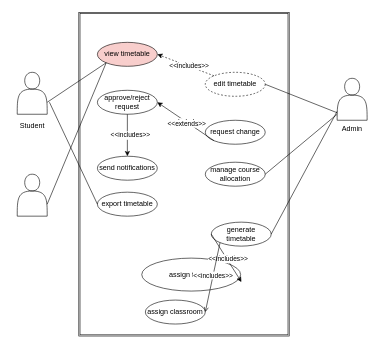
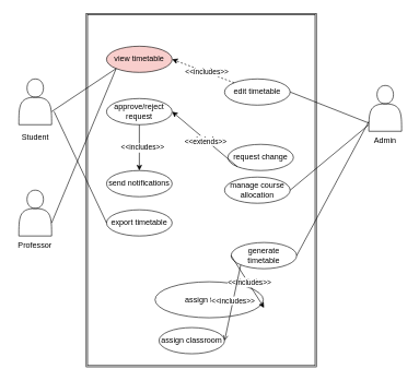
  <mxCell id="0" />
  <mxCell id="1" parent="0" />
  <mxCell id="2" value="" style="shape=ext;double=1;rounded=0;whiteSpace=wrap;html=1;" parent="1" vertex="1"><mxGeometry x="131" y="20" width="351" height="540" as="geometry" /></mxCell>
  <mxCell id="3" value="" style="shape=actor;whiteSpace=wrap;html=1;" parent="1" vertex="1"><mxGeometry x="28.25" y="120" width="50" height="70" as="geometry" /></mxCell>
  <mxCell id="4" value="" style="shape=actor;whiteSpace=wrap;html=1;" parent="1" vertex="1"><mxGeometry x="28.25" y="290" width="50" height="70" as="geometry" /></mxCell>
+ <mxCell id="5" value="Professor" style="text;html=1;align=center;verticalAlign=middle;whiteSpace=wrap;rounded=0;" parent="1" vertex="1"><mxGeometry x="23.25" y="360" width="60" height="30" as="geometry" /></mxCell>
  <mxCell id="6" value="Student" style="text;html=1;align=center;verticalAlign=middle;whiteSpace=wrap;rounded=0;" parent="1" vertex="1"><mxGeometry x="20.75" y="190" width="65" height="40" as="geometry" /></mxCell>
  <mxCell id="7" value="" style="shape=actor;whiteSpace=wrap;html=1;" parent="1" vertex="1"><mxGeometry x="562" y="130" width="50" height="70" as="geometry" /></mxCell>
  <mxCell id="8" value="Admin" style="text;html=1;align=center;verticalAlign=middle;whiteSpace=wrap;rounded=0;" parent="1" vertex="1"><mxGeometry x="557" y="200" width="60" height="30" as="geometry" /></mxCell>
  <mxCell id="9" value="view timetable" style="ellipse;whiteSpace=wrap;html=1;align=center;newEdgeStyle={&quot;edgeStyle&quot;:&quot;entityRelationEdgeStyle&quot;,&quot;startArrow&quot;:&quot;none&quot;,&quot;endArrow&quot;:&quot;none&quot;,&quot;segment&quot;:10,&quot;curved&quot;:1,&quot;sourcePerimeterSpacing&quot;:0,&quot;targetPerimeterSpacing&quot;:0};treeFolding=1;treeMoving=1;fillColor=#f8cecc;" parent="1" vertex="1"><mxGeometry x="162" y="70" width="100" height="40" as="geometry" /></mxCell>
  <mxCell id="10" value="assign classroom" style="ellipse;whiteSpace=wrap;html=1;align=center;newEdgeStyle={&quot;edgeStyle&quot;:&quot;entityRelationEdgeStyle&quot;,&quot;startArrow&quot;:&quot;none&quot;,&quot;endArrow&quot;:&quot;none&quot;,&quot;segment&quot;:10,&quot;curved&quot;:1,&quot;sourcePerimeterSpacing&quot;:0,&quot;targetPerimeterSpacing&quot;:0};treeFolding=1;treeMoving=1;" parent="1" vertex="1"><mxGeometry x="242" y="500" width="100" height="40" as="geometry" /></mxCell>
  <mxCell id="11" value="assign faculty" style="ellipse;whiteSpace=wrap;html=1;align=center;newEdgeStyle={&quot;edgeStyle&quot;:&quot;entityRelationEdgeStyle&quot;,&quot;startArrow&quot;:&quot;none&quot;,&quot;endArrow&quot;:&quot;none&quot;,&quot;segment&quot;:10,&quot;curved&quot;:1,&quot;sourcePerimeterSpacing&quot;:0,&quot;targetPerimeterSpacing&quot;:0};treeFolding=1;treeMoving=1;" parent="1" vertex="1"><mxGeometry x="236" y="430" width="165" height="55" as="geometry" /></mxCell>
  <mxCell id="12" value="send notifications" style="ellipse;whiteSpace=wrap;html=1;align=center;newEdgeStyle={&quot;edgeStyle&quot;:&quot;entityRelationEdgeStyle&quot;,&quot;startArrow&quot;:&quot;none&quot;,&quot;endArrow&quot;:&quot;none&quot;,&quot;segment&quot;:10,&quot;curved&quot;:1,&quot;sourcePerimeterSpacing&quot;:0,&quot;targetPerimeterSpacing&quot;:0};treeFolding=1;treeMoving=1;" parent="1" vertex="1"><mxGeometry x="162" y="260" width="100" height="40" as="geometry" /></mxCell>
- <mxCell id="13" value="edit timetable" style="ellipse;whiteSpace=wrap;html=1;align=center;newEdgeStyle={&quot;edgeStyle&quot;:&quot;entityRelationEdgeStyle&quot;,&quot;startArrow&quot;:&quot;none&quot;,&quot;endArrow&quot;:&quot;none&quot;,&quot;segment&quot;:10,&quot;curved&quot;:1,&quot;sourcePerimeterSpacing&quot;:0,&quot;targetPerimeterSpacing&quot;:0};treeFolding=1;treeMoving=1;dashed=1;" parent="1" vertex="1"><mxGeometry x="342" y="120" width="100" height="40" as="geometry" /></mxCell>
- <mxCell id="14" value="request change" style="ellipse;whiteSpace=wrap;html=1;align=center;newEdgeStyle={&quot;edgeStyle&quot;:&quot;entityRelationEdgeStyle&quot;,&quot;startArrow&quot;:&quot;none&quot;,&quot;endArrow&quot;:&quot;none&quot;,&quot;segment&quot;:10,&quot;curved&quot;:1,&quot;sourcePerimeterSpacing&quot;:0,&quot;targetPerimeterSpacing&quot;:0};treeFolding=1;treeMoving=1;" parent="1" vertex="1"><mxGeometry x="342" y="200" width="100" height="40" as="geometry" /></mxCell>
+ <mxCell id="13" value="edit timetable" style="ellipse;whiteSpace=wrap;html=1;align=center;newEdgeStyle={&quot;edgeStyle&quot;:&quot;entityRelationEdgeStyle&quot;,&quot;startArrow&quot;:&quot;none&quot;,&quot;endArrow&quot;:&quot;none&quot;,&quot;segment&quot;:10,&quot;curved&quot;:1,&quot;sourcePerimeterSpacing&quot;:0,&quot;targetPerimeterSpacing&quot;:0};treeFolding=1;treeMoving=1;" parent="1" vertex="1"><mxGeometry x="342" y="120" width="100" height="40" as="geometry" /></mxCell>
+ <mxCell id="14" value="request change" style="ellipse;whiteSpace=wrap;html=1;align=center;newEdgeStyle={&quot;edgeStyle&quot;:&quot;entityRelationEdgeStyle&quot;,&quot;startArrow&quot;:&quot;none&quot;,&quot;endArrow&quot;:&quot;none&quot;,&quot;segment&quot;:10,&quot;curved&quot;:1,&quot;sourcePerimeterSpacing&quot;:0,&quot;targetPerimeterSpacing&quot;:0};treeFolding=1;treeMoving=1;" parent="1" vertex="1"><mxGeometry x="347" y="220" width="100" height="40" as="geometry" /></mxCell>
  <mxCell id="15" value="generate timetable" style="ellipse;whiteSpace=wrap;html=1;align=center;newEdgeStyle={&quot;edgeStyle&quot;:&quot;entityRelationEdgeStyle&quot;,&quot;startArrow&quot;:&quot;none&quot;,&quot;endArrow&quot;:&quot;none&quot;,&quot;segment&quot;:10,&quot;curved&quot;:1,&quot;sourcePerimeterSpacing&quot;:0,&quot;targetPerimeterSpacing&quot;:0};treeFolding=1;treeMoving=1;" parent="1" vertex="1"><mxGeometry x="352" y="370" width="100" height="40" as="geometry" /></mxCell>
  <mxCell id="16" value="approve/reject request" style="ellipse;whiteSpace=wrap;html=1;align=center;newEdgeStyle={&quot;edgeStyle&quot;:&quot;entityRelationEdgeStyle&quot;,&quot;startArrow&quot;:&quot;none&quot;,&quot;endArrow&quot;:&quot;none&quot;,&quot;segment&quot;:10,&quot;curved&quot;:1,&quot;sourcePerimeterSpacing&quot;:0,&quot;targetPerimeterSpacing&quot;:0};treeFolding=1;treeMoving=1;" parent="1" vertex="1"><mxGeometry x="162" y="150" width="100" height="40" as="geometry" /></mxCell>
  <mxCell id="17" value="" style="endArrow=classic;html=1;rounded=0;entryX=1;entryY=0.5;entryDx=0;entryDy=0;exitX=0;exitY=0;exitDx=0;exitDy=0;dashed=1;" parent="1" source="13" target="9" edge="1"><mxGeometry relative="1" as="geometry"><mxPoint x="362" y="120" as="sourcePoint" /><mxPoint x="462" y="120" as="targetPoint" /><Array as="points" /></mxGeometry></mxCell>
  <mxCell id="18" value="Label" style="edgeLabel;resizable=0;html=1;;align=center;verticalAlign=middle;" parent="17" connectable="0" vertex="1"><mxGeometry relative="1" as="geometry" /></mxCell>
  <mxCell id="19" value="&amp;lt;&amp;lt;includes&amp;gt;&amp;gt;" style="edgeLabel;html=1;align=center;verticalAlign=middle;resizable=0;points=[];" parent="17" vertex="1" connectable="0"><mxGeometry x="-0.112" relative="1" as="geometry"><mxPoint as="offset" /></mxGeometry></mxCell>
  <mxCell id="20" value="" style="endArrow=classic;html=1;rounded=0;exitX=0;exitY=1;exitDx=0;exitDy=0;entryX=1;entryY=0.5;entryDx=0;entryDy=0;" parent="1" source="14" target="16" edge="1"><mxGeometry relative="1" as="geometry"><mxPoint x="232" y="290" as="sourcePoint" /><mxPoint x="332" y="290" as="targetPoint" /></mxGeometry></mxCell>
  <mxCell id="21" value="Label" style="edgeLabel;resizable=0;html=1;;align=center;verticalAlign=middle;" parent="20" connectable="0" vertex="1"><mxGeometry relative="1" as="geometry" /></mxCell>
  <mxCell id="22" value="&amp;lt;&amp;lt;extends&amp;gt;&amp;gt;" style="edgeLabel;html=1;align=center;verticalAlign=middle;resizable=0;points=[];" parent="20" vertex="1" connectable="0"><mxGeometry x="-0.053" y="3" relative="1" as="geometry"><mxPoint y="-1" as="offset" /></mxGeometry></mxCell>
  <mxCell id="23" value="" style="endArrow=classic;html=1;rounded=0;exitX=0;exitY=0.5;exitDx=0;exitDy=0;entryX=1.008;entryY=0.725;entryDx=0;entryDy=0;entryPerimeter=0;" parent="1" source="15" target="11" edge="1"><mxGeometry relative="1" as="geometry"><mxPoint x="232" y="290" as="sourcePoint" /><mxPoint x="332" y="290" as="targetPoint" /></mxGeometry></mxCell>
  <mxCell id="24" value="Label" style="edgeLabel;resizable=0;html=1;;align=center;verticalAlign=middle;" parent="23" connectable="0" vertex="1"><mxGeometry relative="1" as="geometry" /></mxCell>
  <mxCell id="25" value="&amp;lt;&amp;lt;includes&amp;gt;&amp;gt;" style="edgeLabel;html=1;align=center;verticalAlign=middle;resizable=0;points=[];" parent="23" vertex="1" connectable="0"><mxGeometry x="0.052" y="1" relative="1" as="geometry"><mxPoint as="offset" /></mxGeometry></mxCell>
  <mxCell id="26" value="" style="endArrow=open;html=1;rounded=0;entryX=1;entryY=0.5;entryDx=0;entryDy=0;exitX=0;exitY=1;exitDx=0;exitDy=0;" parent="1" source="15" target="10" edge="1"><mxGeometry relative="1" as="geometry"><mxPoint x="366.62" y="320.46" as="sourcePoint" /><mxPoint x="246.375" y="345.002" as="targetPoint" /></mxGeometry></mxCell>
  <mxCell id="27" value="&amp;lt;&amp;lt;includes&amp;gt;&amp;gt;" style="edgeLabel;resizable=0;html=1;;align=center;verticalAlign=middle;" parent="26" connectable="0" vertex="1"><mxGeometry relative="1" as="geometry"><mxPoint y="-3" as="offset" /></mxGeometry></mxCell>
  <mxCell id="28" value="" style="endArrow=classic;html=1;rounded=0;exitX=0.5;exitY=1;exitDx=0;exitDy=0;entryX=0.5;entryY=0;entryDx=0;entryDy=0;" parent="1" source="16" target="12" edge="1"><mxGeometry relative="1" as="geometry"><mxPoint x="232" y="290" as="sourcePoint" /><mxPoint x="332" y="290" as="targetPoint" /></mxGeometry></mxCell>
  <mxCell id="29" value="Label" style="edgeLabel;resizable=0;html=1;;align=center;verticalAlign=middle;" parent="28" connectable="0" vertex="1"><mxGeometry relative="1" as="geometry" /></mxCell>
  <mxCell id="30" value="&amp;lt;&amp;lt;includes&amp;gt;&amp;gt;" style="edgeLabel;html=1;align=center;verticalAlign=middle;resizable=0;points=[];" parent="28" vertex="1" connectable="0"><mxGeometry x="-0.029" y="4" relative="1" as="geometry"><mxPoint as="offset" /></mxGeometry></mxCell>
  <mxCell id="31" value="" style="endArrow=none;html=1;rounded=0;entryX=0;entryY=1;entryDx=0;entryDy=0;" parent="1" target="9" edge="1"><mxGeometry width="50" height="50" relative="1" as="geometry"><mxPoint x="78.25" y="170" as="sourcePoint" /><mxPoint x="128.25" y="120" as="targetPoint" /></mxGeometry></mxCell>
  <mxCell id="32" value="" style="endArrow=none;html=1;rounded=0;entryX=0;entryY=1;entryDx=0;entryDy=0;" parent="1" target="9" edge="1"><mxGeometry width="50" height="50" relative="1" as="geometry"><mxPoint x="78.25" y="340" as="sourcePoint" /><mxPoint x="128.25" y="290" as="targetPoint" /></mxGeometry></mxCell>
  <mxCell id="33" value="" style="endArrow=none;html=1;rounded=0;exitX=1;exitY=0.5;exitDx=0;exitDy=0;" parent="1" source="15" edge="1"><mxGeometry width="50" height="50" relative="1" as="geometry"><mxPoint x="512" y="235" as="sourcePoint" /><mxPoint x="562" y="185" as="targetPoint" /></mxGeometry></mxCell>
  <mxCell id="34" value="" style="endArrow=none;html=1;rounded=0;exitX=1;exitY=0.5;exitDx=0;exitDy=0;" parent="1" source="13" edge="1"><mxGeometry width="50" height="50" relative="1" as="geometry"><mxPoint x="452" y="392.5" as="sourcePoint" /><mxPoint x="562" y="187.5" as="targetPoint" /></mxGeometry></mxCell>
  <mxCell id="35" value="export timetable" style="ellipse;whiteSpace=wrap;html=1;align=center;newEdgeStyle={&quot;edgeStyle&quot;:&quot;entityRelationEdgeStyle&quot;,&quot;startArrow&quot;:&quot;none&quot;,&quot;endArrow&quot;:&quot;none&quot;,&quot;segment&quot;:10,&quot;curved&quot;:1,&quot;sourcePerimeterSpacing&quot;:0,&quot;targetPerimeterSpacing&quot;:0};treeFolding=1;treeMoving=1;" vertex="1" parent="1"><mxGeometry x="162" y="320" width="100" height="40" as="geometry" /></mxCell>
  <mxCell id="36" value="manage course allocation" style="ellipse;whiteSpace=wrap;html=1;align=center;newEdgeStyle={&quot;edgeStyle&quot;:&quot;entityRelationEdgeStyle&quot;,&quot;startArrow&quot;:&quot;none&quot;,&quot;endArrow&quot;:&quot;none&quot;,&quot;segment&quot;:10,&quot;curved&quot;:1,&quot;sourcePerimeterSpacing&quot;:0,&quot;targetPerimeterSpacing&quot;:0};treeFolding=1;treeMoving=1;" vertex="1" parent="1"><mxGeometry x="342" y="270" width="100" height="40" as="geometry" /></mxCell>
  <mxCell id="37" value="" style="endArrow=none;html=1;rounded=0;exitX=0;exitY=0.5;exitDx=0;exitDy=0;" edge="1" parent="1" source="35"><mxGeometry width="50" height="50" relative="1" as="geometry"><mxPoint x="262" y="320" as="sourcePoint" /><mxPoint x="82" y="170" as="targetPoint" /></mxGeometry></mxCell>
  <mxCell id="38" value="" style="endArrow=none;html=1;rounded=0;exitX=1;exitY=0.5;exitDx=0;exitDy=0;" edge="1" parent="1" source="36"><mxGeometry width="50" height="50" relative="1" as="geometry"><mxPoint x="262" y="320" as="sourcePoint" /><mxPoint x="562" y="190" as="targetPoint" /></mxGeometry></mxCell>
